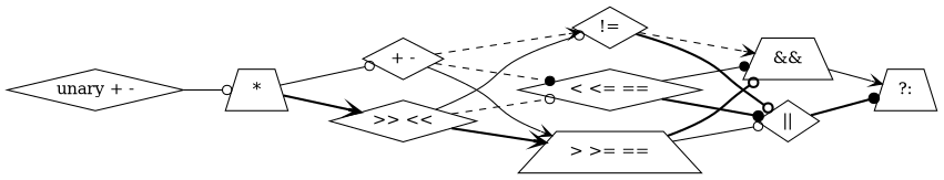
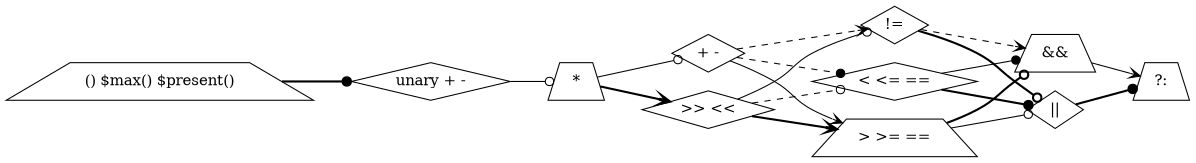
  strict digraph {
    bgcolor=white
    ordering=out
    rankdir=LR
    node [color=black fontcolor=black ordering=out shape=diamond]
    edge [color=black style=bold arrowhead=odot]
+   n1 [label="() $max() $present()" shape=trapezium]
    n2 [label="unary + -"]
    n3 [label="*" shape=trapezium]
    n4 [label="+ -"]
    n5 [label=">> <<"]
    n6 [label="!="]
    n7 [label="< <= =="]
    n8 [label="> >= ==" shape=trapezium]
    n9 [label="&&" shape=trapezium]
    n10 [label="||"]
    n11 [label="?:" shape=trapezium]
    subgraph sub_1 {
+     n1
      n2
      n3
      n4
      n5
      n6
      n7
      n8
      n9
      n10
      n11
    }
+   n1 -> n2 [arrowhead=dot]
    n2 -> n3 [style=solid]
    n3 -> n4 [style=solid]
    n3 -> n5 [arrowhead=vee]
    n4 -> n6 [style=dashed arrowhead=vee]
    n4 -> n7 [style=dashed arrowhead=dot]
    n4 -> n8 [style=solid arrowhead=vee]
    n5 -> n6 [style=solid]
    n5 -> n7 [style=dashed]
    n5 -> n8 [arrowhead=vee]
    n6 -> n9 [style=dashed arrowhead=vee]
    n6 -> n10
    n7 -> n9 [style=solid arrowhead=dot]
    n7 -> n10 [arrowhead=dot]
    n8 -> n9
    n8 -> n10 [style=solid]
    n9 -> n11 [style=solid arrowhead=vee]
    n10 -> n11 [arrowhead=dot]
  }
